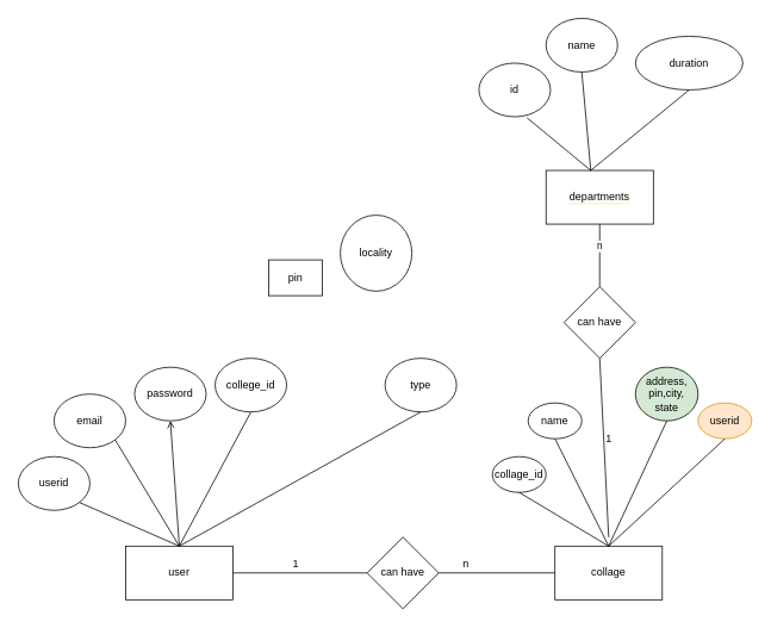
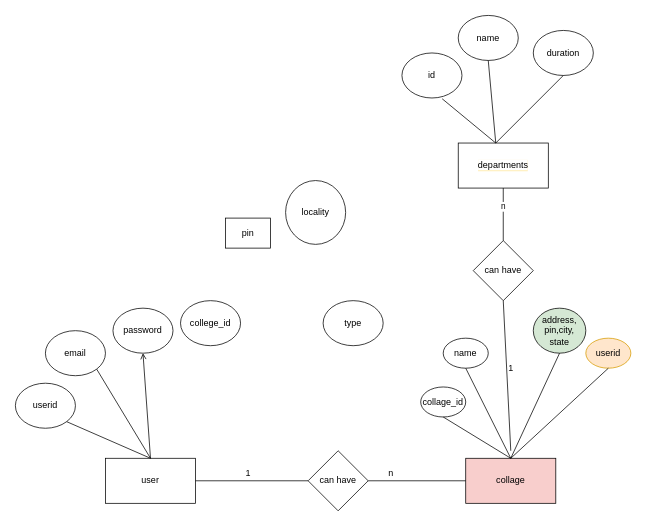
  <mxCell id="0" />
  <mxCell id="1" parent="0" />
  <mxCell id="2" value="user" style="rounded=0;whiteSpace=wrap;html=1;" vertex="1" parent="1"><mxGeometry x="140" y="610" width="120" height="60" as="geometry" /></mxCell>
  <mxCell id="3" value="email" style="ellipse;whiteSpace=wrap;html=1;" vertex="1" parent="1"><mxGeometry x="60" y="440" width="80" height="60" as="geometry" /></mxCell>
  <mxCell id="4" value="userid" style="ellipse;whiteSpace=wrap;html=1;" vertex="1" parent="1"><mxGeometry x="20" y="510" width="80" height="60" as="geometry" /></mxCell>
  <mxCell id="5" value="password" style="ellipse;whiteSpace=wrap;html=1;" vertex="1" parent="1"><mxGeometry x="150" y="410" width="80" height="60" as="geometry" /></mxCell>
  <mxCell id="6" value="college_id" style="ellipse;whiteSpace=wrap;html=1;" vertex="1" parent="1"><mxGeometry x="240" y="400" width="80" height="60" as="geometry" /></mxCell>
  <mxCell id="7" value="type" style="ellipse;whiteSpace=wrap;html=1;" vertex="1" parent="1"><mxGeometry x="430" y="400" width="80" height="60" as="geometry" /></mxCell>
- <mxCell id="8" value="" style="endArrow=none;html=1;rounded=0;entryX=0.5;entryY=1;entryDx=0;entryDy=0;exitX=0.5;exitY=0;exitDx=0;exitDy=0;" edge="1" parent="1" source="2" target="7"><mxGeometry width="50" height="50" relative="1" as="geometry"><mxPoint x="400" y="590" as="sourcePoint" /><mxPoint x="460" y="510" as="targetPoint" /></mxGeometry></mxCell>
- <mxCell id="9" value="" style="endArrow=none;html=1;rounded=0;entryX=0.5;entryY=1;entryDx=0;entryDy=0;exitX=0.5;exitY=0;exitDx=0;exitDy=0;" edge="1" parent="1" source="2" target="6"><mxGeometry width="50" height="50" relative="1" as="geometry"><mxPoint x="310" y="620" as="sourcePoint" /><mxPoint x="395" y="470" as="targetPoint" /></mxGeometry></mxCell>
  <mxCell id="10" value="" style="endArrow=open;html=1;rounded=0;entryX=0.5;entryY=1;entryDx=0;entryDy=0;exitX=0.5;exitY=0;exitDx=0;exitDy=0;" edge="1" parent="1" source="2" target="5"><mxGeometry width="50" height="50" relative="1" as="geometry"><mxPoint x="330" y="640" as="sourcePoint" /><mxPoint x="290" y="470" as="targetPoint" /></mxGeometry></mxCell>
  <mxCell id="11" value="" style="endArrow=none;html=1;rounded=0;entryX=1;entryY=1;entryDx=0;entryDy=0;exitX=0.5;exitY=0;exitDx=0;exitDy=0;" edge="1" parent="1" source="2" target="3"><mxGeometry width="50" height="50" relative="1" as="geometry"><mxPoint x="340" y="650" as="sourcePoint" /><mxPoint x="200" y="480" as="targetPoint" /></mxGeometry></mxCell>
  <mxCell id="12" value="" style="endArrow=none;html=1;rounded=0;entryX=1;entryY=1;entryDx=0;entryDy=0;exitX=0.5;exitY=0;exitDx=0;exitDy=0;" edge="1" parent="1" source="2" target="4"><mxGeometry width="50" height="50" relative="1" as="geometry"><mxPoint x="350" y="660" as="sourcePoint" /><mxPoint x="138.284" y="501.213" as="targetPoint" /></mxGeometry></mxCell>
- <mxCell id="13" value="collage" style="rounded=0;whiteSpace=wrap;html=1;" vertex="1" parent="1"><mxGeometry x="620" y="610" width="120" height="60" as="geometry" /></mxCell>
+ <mxCell id="13" value="collage" style="rounded=0;whiteSpace=wrap;html=1;fillColor=#f8cecc;" vertex="1" parent="1"><mxGeometry x="620" y="610" width="120" height="60" as="geometry" /></mxCell>
  <mxCell id="14" value="can have" style="rhombus;whiteSpace=wrap;html=1;" vertex="1" parent="1"><mxGeometry x="410" y="600" width="80" height="80" as="geometry" /></mxCell>
  <mxCell id="15" value="" style="endArrow=none;html=1;rounded=0;exitX=1;exitY=0.5;exitDx=0;exitDy=0;entryX=0;entryY=0.5;entryDx=0;entryDy=0;" edge="1" parent="1" source="2" target="14"><mxGeometry width="50" height="50" relative="1" as="geometry"><mxPoint x="400" y="590" as="sourcePoint" /><mxPoint x="450" y="540" as="targetPoint" /></mxGeometry></mxCell>
  <mxCell id="16" value="" style="endArrow=none;html=1;rounded=0;exitX=1;exitY=0.5;exitDx=0;exitDy=0;entryX=0;entryY=0.5;entryDx=0;entryDy=0;" edge="1" parent="1" source="14" target="13"><mxGeometry width="50" height="50" relative="1" as="geometry"><mxPoint x="270" y="650" as="sourcePoint" /><mxPoint x="395" y="650" as="targetPoint" /></mxGeometry></mxCell>
  <mxCell id="17" value="userid" style="ellipse;whiteSpace=wrap;html=1;fillColor=#ffe6cc;strokeColor=#d79b00;" vertex="1" parent="1"><mxGeometry x="780" y="450" width="60" height="40" as="geometry" /></mxCell>
  <mxCell id="18" value="" style="endArrow=none;html=1;rounded=0;entryX=0.5;entryY=1;entryDx=0;entryDy=0;exitX=0.5;exitY=0;exitDx=0;exitDy=0;" edge="1" parent="1" source="13" target="17"><mxGeometry width="50" height="50" relative="1" as="geometry"><mxPoint x="210" y="620" as="sourcePoint" /><mxPoint x="395" y="470" as="targetPoint" /></mxGeometry></mxCell>
  <mxCell id="19" value="name" style="ellipse;whiteSpace=wrap;html=1;" vertex="1" parent="1"><mxGeometry x="610" y="20" width="80" height="60" as="geometry" /></mxCell>
- <mxCell id="20" value="duration" style="ellipse;whiteSpace=wrap;html=1;" vertex="1" parent="1"><mxGeometry x="710" y="40" width="120" height="60" as="geometry" /></mxCell>
+ <mxCell id="20" value="duration" style="ellipse;whiteSpace=wrap;html=1;" vertex="1" parent="1"><mxGeometry x="710" y="40" width="80" height="60" as="geometry" /></mxCell>
  <mxCell id="21" value="locality" style="ellipse;whiteSpace=wrap;html=1;" vertex="1" parent="1"><mxGeometry x="380" y="240" width="80" height="85" as="geometry" /></mxCell>
  <mxCell id="22" value="id" style="ellipse;whiteSpace=wrap;html=1;" vertex="1" parent="1"><mxGeometry x="535" y="70" width="80" height="60" as="geometry" /></mxCell>
  <mxCell id="23" value="address, pin,city, state" style="ellipse;whiteSpace=wrap;html=1;fillColor=#d5e8d4;" vertex="1" parent="1"><mxGeometry x="710" y="410" width="70" height="60" as="geometry" /></mxCell>
  <mxCell id="24" value="name" style="ellipse;whiteSpace=wrap;html=1;" vertex="1" parent="1"><mxGeometry x="590" y="450" width="60" height="40" as="geometry" /></mxCell>
- <mxCell id="25" value="collage_id" style="ellipse;whiteSpace=wrap;html=1;" vertex="1" parent="1"><mxGeometry x="550" y="510" width="60" height="40" as="geometry" /></mxCell>
+ <mxCell id="25" value="collage_id" style="ellipse;whiteSpace=wrap;html=1;" vertex="1" parent="1"><mxGeometry x="560" y="515" width="60" height="40" as="geometry" /></mxCell>
  <mxCell id="26" value="pin" style="whiteSpace=wrap;html=1;rounded=0;" vertex="1" parent="1"><mxGeometry x="300" y="290" width="60" height="40" as="geometry" /></mxCell>
  <mxCell id="27" value="" style="endArrow=none;html=1;rounded=0;entryX=0.5;entryY=1;entryDx=0;entryDy=0;" edge="1" parent="1" target="23"><mxGeometry width="50" height="50" relative="1" as="geometry"><mxPoint x="680" y="610" as="sourcePoint" /><mxPoint x="820" y="500" as="targetPoint" /></mxGeometry></mxCell>
  <mxCell id="28" value="" style="endArrow=none;html=1;rounded=0;entryX=0.5;entryY=1;entryDx=0;entryDy=0;exitX=0.5;exitY=0;exitDx=0;exitDy=0;" edge="1" parent="1" source="13" target="24"><mxGeometry width="50" height="50" relative="1" as="geometry"><mxPoint x="690" y="620" as="sourcePoint" /><mxPoint x="755" y="480" as="targetPoint" /></mxGeometry></mxCell>
  <mxCell id="29" value="1" style="text;html=1;align=center;verticalAlign=middle;resizable=0;points=[];autosize=1;strokeColor=none;fillColor=none;" vertex="1" parent="1"><mxGeometry x="315" y="615" width="30" height="30" as="geometry" /></mxCell>
  <mxCell id="30" value="n" style="text;html=1;align=center;verticalAlign=middle;resizable=0;points=[];autosize=1;strokeColor=none;fillColor=none;" vertex="1" parent="1"><mxGeometry x="505" y="615" width="30" height="30" as="geometry" /></mxCell>
  <mxCell id="31" value="" style="endArrow=none;html=1;rounded=0;entryX=0.5;entryY=1;entryDx=0;entryDy=0;exitX=0.5;exitY=0;exitDx=0;exitDy=0;" edge="1" parent="1" source="13" target="25"><mxGeometry width="50" height="50" relative="1" as="geometry"><mxPoint x="680" y="610" as="sourcePoint" /><mxPoint x="690" y="450" as="targetPoint" /></mxGeometry></mxCell>
  <mxCell id="32" value="&lt;span style=&quot;background-color: rgb(255, 255, 255);&quot;&gt;departments&lt;/span&gt;" style="rounded=0;whiteSpace=wrap;html=1;labelBackgroundColor=#FFE599;" vertex="1" parent="1"><mxGeometry x="610" y="190" width="120" height="60" as="geometry" /></mxCell>
  <mxCell id="33" value="" style="endArrow=none;html=1;rounded=0;entryX=0.67;entryY=1.017;entryDx=0;entryDy=0;entryPerimeter=0;" edge="1" parent="1" target="22"><mxGeometry width="50" height="50" relative="1" as="geometry"><mxPoint x="660" y="190" as="sourcePoint" /><mxPoint x="450" y="230" as="targetPoint" /></mxGeometry></mxCell>
  <mxCell id="34" value="" style="endArrow=none;html=1;rounded=0;entryX=0.5;entryY=1;entryDx=0;entryDy=0;" edge="1" parent="1" target="19"><mxGeometry width="50" height="50" relative="1" as="geometry"><mxPoint x="660" y="190" as="sourcePoint" /><mxPoint x="598.6" y="141.02" as="targetPoint" /></mxGeometry></mxCell>
  <mxCell id="35" value="" style="endArrow=none;html=1;rounded=0;entryX=0.5;entryY=1;entryDx=0;entryDy=0;" edge="1" parent="1" target="20"><mxGeometry width="50" height="50" relative="1" as="geometry"><mxPoint x="660" y="190" as="sourcePoint" /><mxPoint x="660" y="90" as="targetPoint" /></mxGeometry></mxCell>
  <mxCell id="36" value="can have" style="rhombus;whiteSpace=wrap;html=1;" vertex="1" parent="1"><mxGeometry x="630" y="320" width="80" height="80" as="geometry" /></mxCell>
  <mxCell id="37" value="" style="endArrow=none;html=1;rounded=0;entryX=0.5;entryY=1;entryDx=0;entryDy=0;exitX=0.5;exitY=0;exitDx=0;exitDy=0;" edge="1" parent="1" source="36" target="32"><mxGeometry width="50" height="50" relative="1" as="geometry"><mxPoint x="400" y="480" as="sourcePoint" /><mxPoint x="450" y="430" as="targetPoint" /></mxGeometry></mxCell>
  <mxCell id="38" value="n" style="edgeLabel;html=1;align=center;verticalAlign=middle;resizable=0;points=[];" vertex="1" connectable="0" parent="37"><mxGeometry x="0.309" y="1" relative="1" as="geometry"><mxPoint as="offset" /></mxGeometry></mxCell>
  <mxCell id="39" value="" style="endArrow=none;html=1;rounded=0;exitX=0.5;exitY=1;exitDx=0;exitDy=0;" edge="1" parent="1" source="36"><mxGeometry width="50" height="50" relative="1" as="geometry"><mxPoint x="680" y="330" as="sourcePoint" /><mxPoint x="680" y="600" as="targetPoint" /></mxGeometry></mxCell>
  <mxCell id="40" value="1" style="text;html=1;align=center;verticalAlign=middle;resizable=0;points=[];autosize=1;strokeColor=none;fillColor=none;" vertex="1" parent="1"><mxGeometry x="665" y="475" width="30" height="30" as="geometry" /></mxCell>
